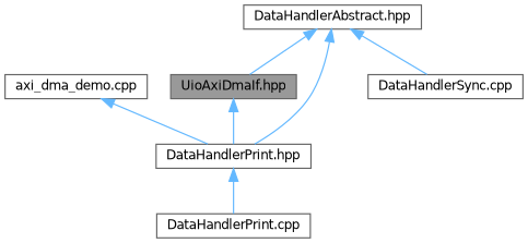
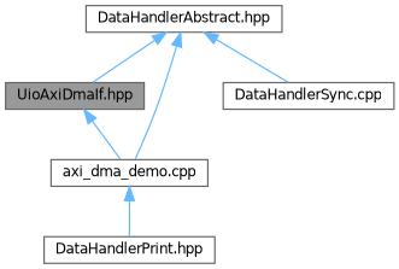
  digraph {
    node [color=grey40 fillcolor=white fontname=Helvetica fontsize=10 shape=box style=filled]
    edge [color=steelblue1 dir=back fontname=Helvetica fontsize=10 labelfontname=Helvetica labelfontsize=10 style=solid]
    n1 [color=gray40 fillcolor=grey60 fontcolor=black height=0.2 label="UioAxiDmaIf.hpp" width=0.4]
    n2 [height=0.2 label="axi_dma_demo.cpp" width=0.4]
    n3 [height=0.2 label="DataHandlerAbstract.hpp" width=0.4]
    n4 [height=0.2 label="DataHandlerPrint.hpp" width=0.4]
    n5 [height=0.2 label="DataHandlerSync.cpp" width=0.4]
-   n6 [height=0.2 label="DataHandlerPrint.cpp" width=0.4]
-   n1 -> n4
+   n1 -> n2
    n2 -> n4
    n3 -> n1
-   n3 -> n4
+   n3 -> n2
    n3 -> n5
-   n4 -> n6
  }
